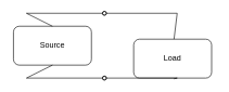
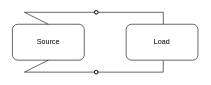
  <mxCell id="0" style=";html=1;" />
  <mxCell id="1" style=";html=1;" parent="0" />
  <mxCell id="2" value="Source" style="rounded=1;whiteSpace=wrap;html=1;" parent="1" vertex="1"><mxGeometry x="20" y="40" width="120" height="60" as="geometry" /></mxCell>
- <mxCell id="3" value="Load" style="rounded=1;whiteSpace=wrap;html=1;" parent="1" vertex="1"><mxGeometry x="205" y="60" width="120" height="60" as="geometry" /></mxCell>
+ <mxCell id="3" value="Load" style="rounded=1;whiteSpace=wrap;html=1;" parent="1" vertex="1"><mxGeometry x="210" y="40" width="120" height="60" as="geometry" /></mxCell>
  <mxCell id="4" value="" style="group" vertex="1" connectable="0" parent="1"><mxGeometry x="40" y="20" width="232" as="geometry" /></mxCell>
  <mxCell id="5" value="" style="endArrow=oval;html=1;rounded=0;exitX=0.5;exitY=0;exitDx=0;exitDy=0;endFill=0;" edge="1" parent="4" source="2"><mxGeometry width="50" height="50" relative="1" as="geometry"><mxPoint x="90" y="60" as="sourcePoint" /><mxPoint x="120" as="targetPoint" /><Array as="points"><mxPoint /></Array></mxGeometry></mxCell>
  <mxCell id="6" value="" style="endArrow=none;html=1;rounded=0;entryX=0.518;entryY=-0.002;entryDx=0;entryDy=0;entryPerimeter=0;startArrow=oval;startFill=0;" edge="1" parent="4" target="3"><mxGeometry width="50" height="50" relative="1" as="geometry"><mxPoint x="120" as="sourcePoint" /><mxPoint x="140" y="10" as="targetPoint" /><Array as="points"><mxPoint x="232" /></Array></mxGeometry></mxCell>
  <mxCell id="7" value="" style="endArrow=oval;html=1;rounded=0;exitX=0.5;exitY=1;exitDx=0;exitDy=0;endFill=0;" edge="1" parent="1" source="2"><mxGeometry width="50" height="50" relative="1" as="geometry"><mxPoint x="130" y="80" as="sourcePoint" /><mxPoint x="160" y="120" as="targetPoint" /><Array as="points"><mxPoint x="40" y="120" /></Array></mxGeometry></mxCell>
  <mxCell id="8" value="" style="endArrow=none;html=1;rounded=0;entryX=0.517;entryY=1.018;entryDx=0;entryDy=0;entryPerimeter=0;startArrow=oval;startFill=0;" edge="1" parent="1" target="3"><mxGeometry width="50" height="50" relative="1" as="geometry"><mxPoint x="160" y="120" as="sourcePoint" /><mxPoint x="180" y="30" as="targetPoint" /><Array as="points"><mxPoint x="272" y="120" /></Array></mxGeometry></mxCell>
